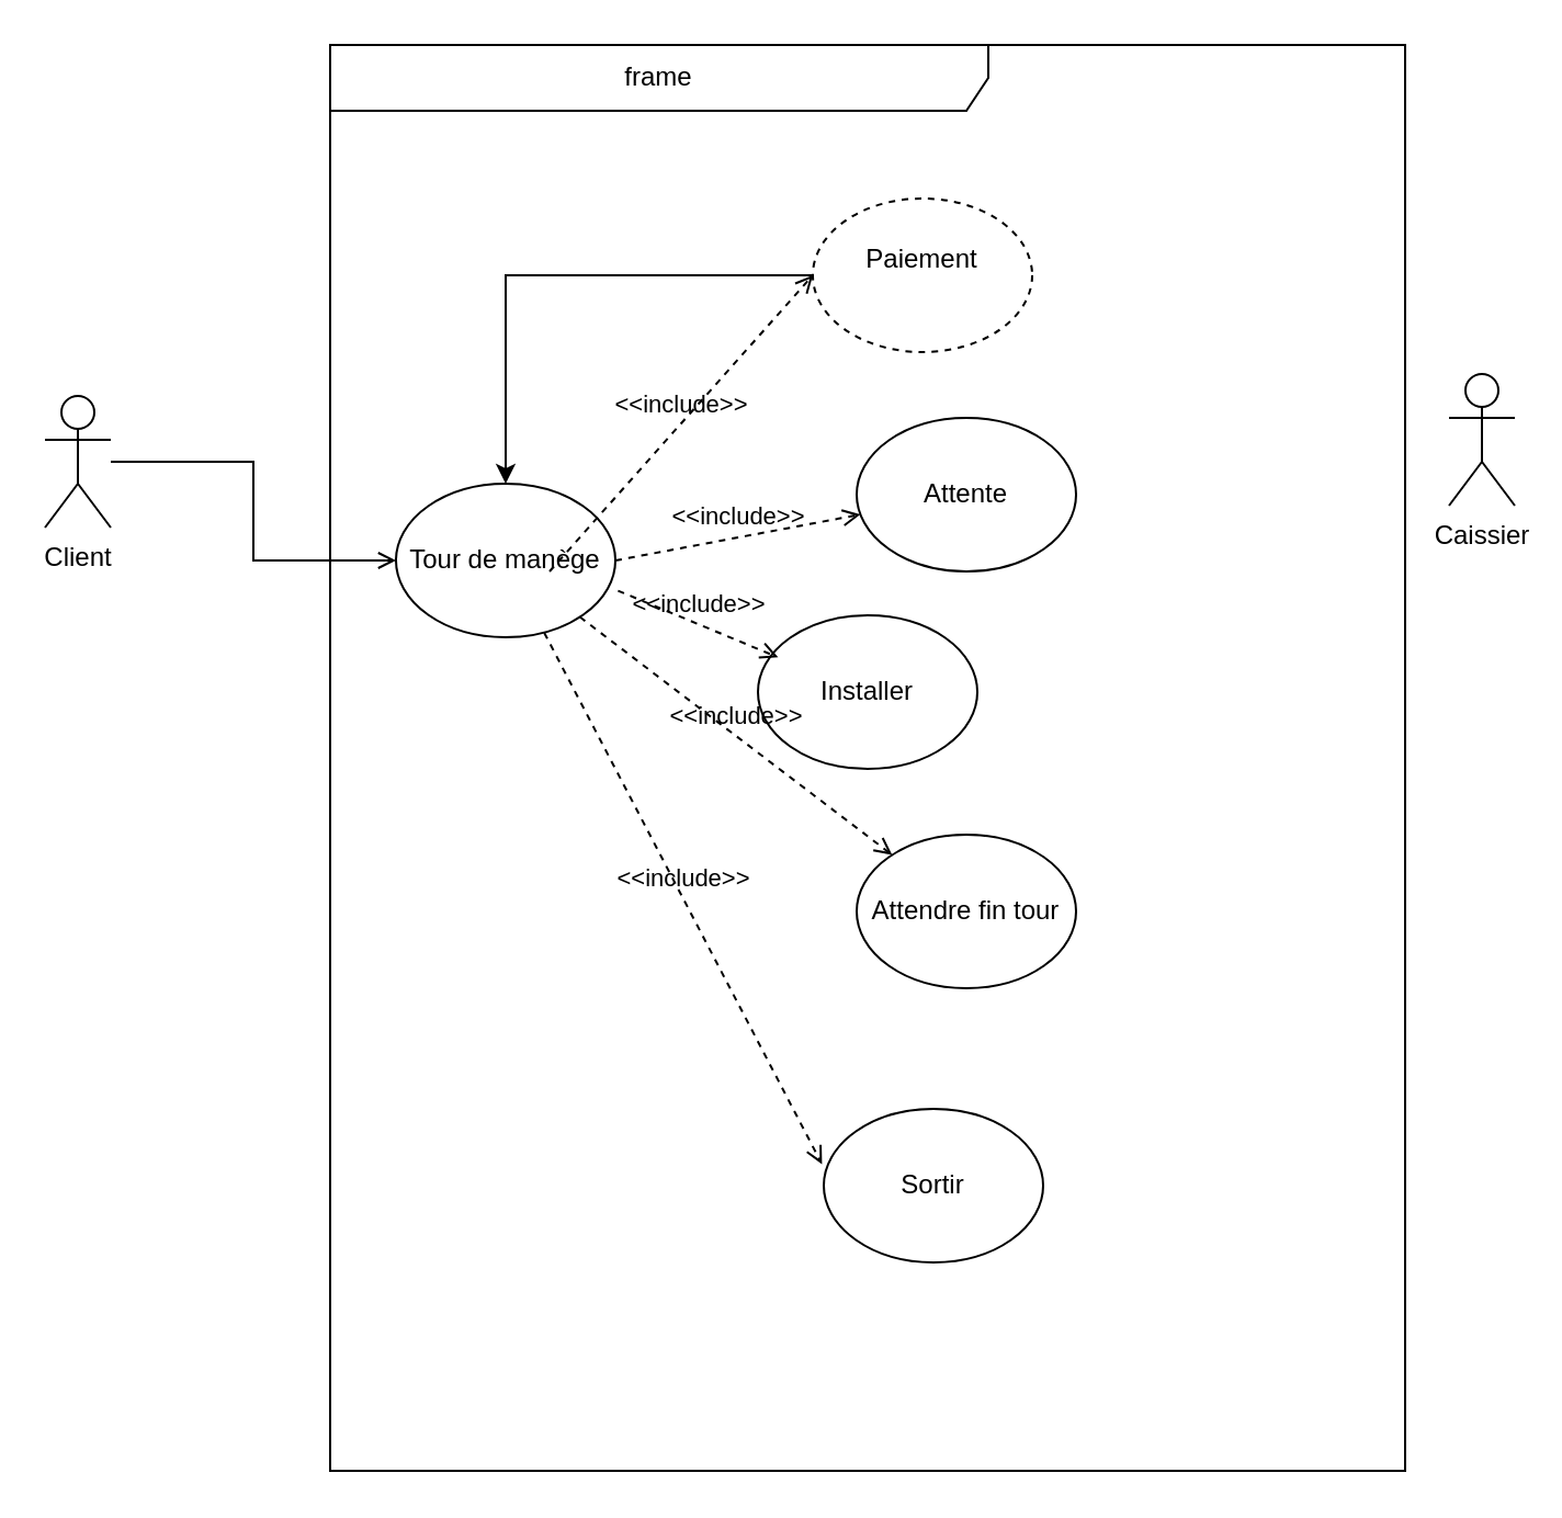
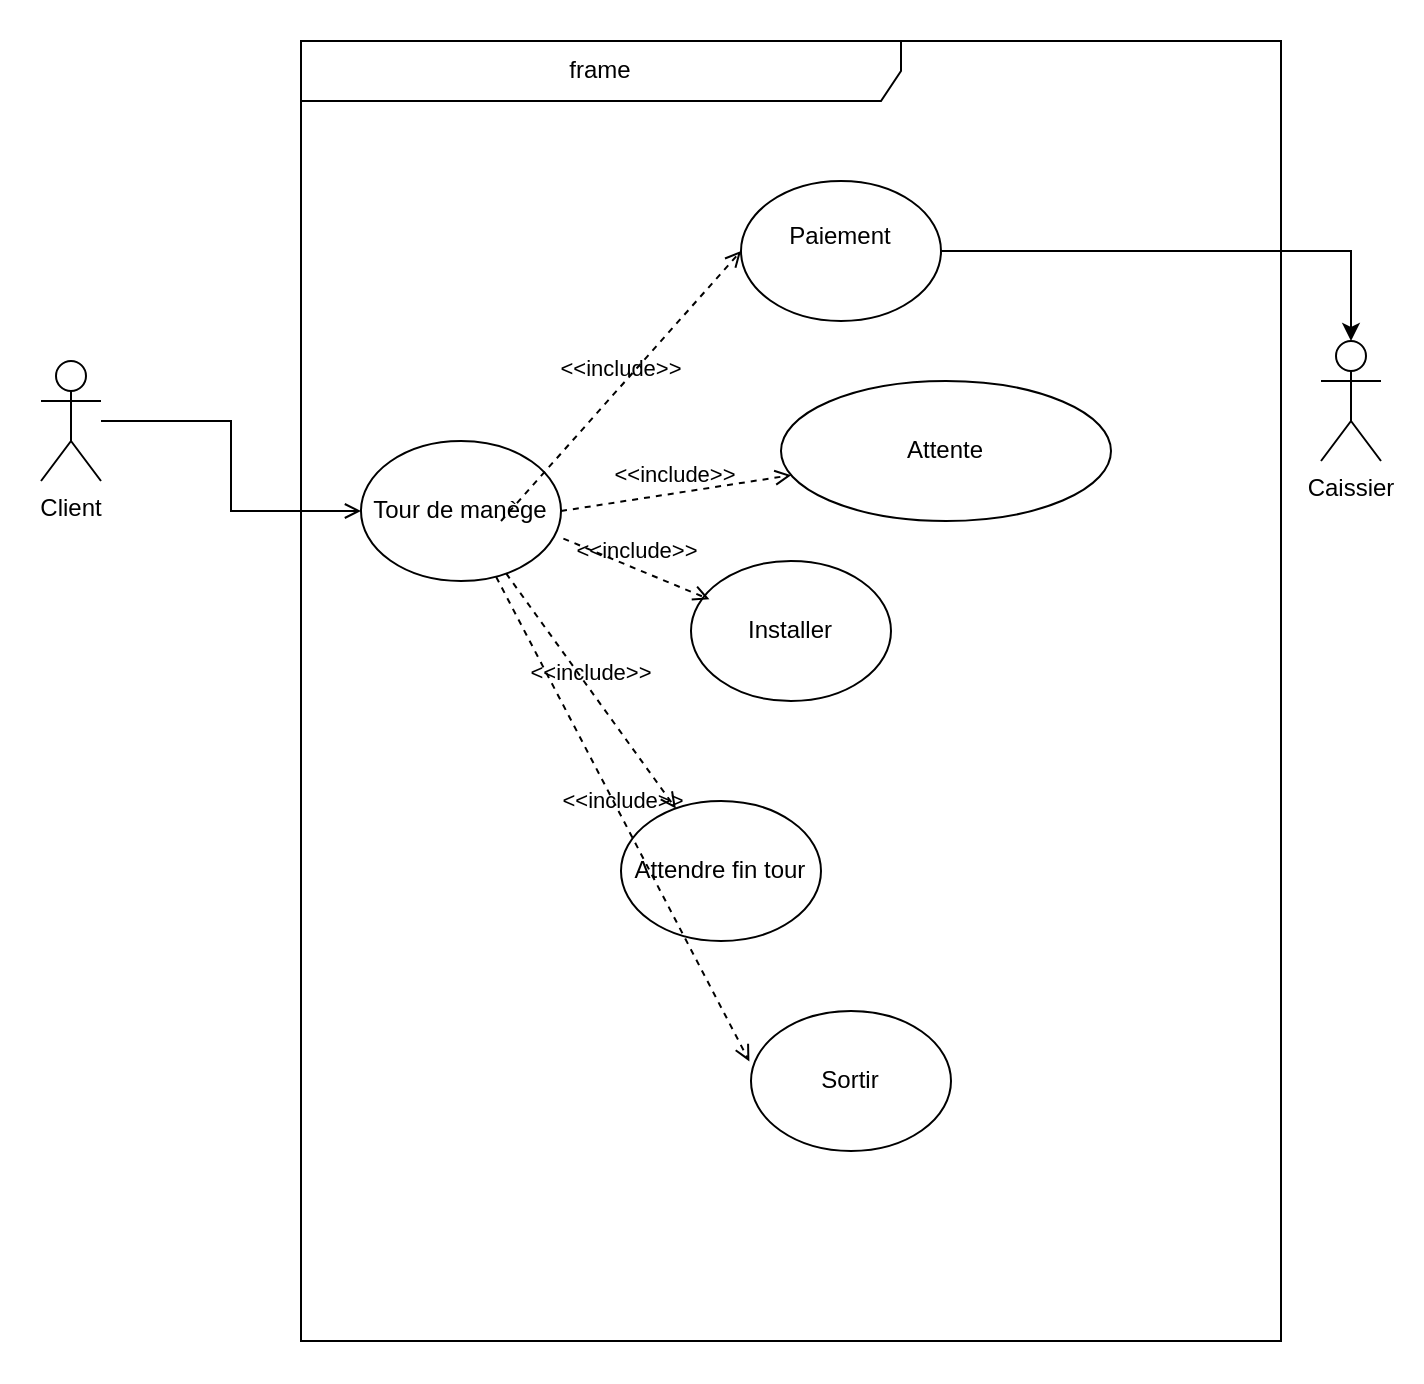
  <mxCell id="0" />
  <mxCell id="1" parent="0" />
  <mxCell id="2" value="frame" style="shape=umlFrame;whiteSpace=wrap;html=1;pointerEvents=0;width=300;height=30;" vertex="1" parent="1"><mxGeometry x="150" y="20" width="490" height="650" as="geometry" /></mxCell>
  <mxCell id="3" style="edgeStyle=orthogonalEdgeStyle;rounded=0;orthogonalLoop=1;jettySize=auto;html=1;endArrow=open;" edge="1" parent="1" source="4" target="5"><mxGeometry relative="1" as="geometry" /></mxCell>
  <mxCell id="4" value="Client" style="shape=umlActor;verticalLabelPosition=bottom;verticalAlign=top;html=1;" vertex="1" parent="1"><mxGeometry x="20" y="180" width="30" height="60" as="geometry" /></mxCell>
  <mxCell id="5" value="Tour de manège" style="ellipse;whiteSpace=wrap;html=1;" vertex="1" parent="1"><mxGeometry x="180" y="220" width="100" height="70" as="geometry" /></mxCell>
  <mxCell id="6" value="&amp;lt;&amp;lt;include&amp;gt;&amp;gt;" style="html=1;verticalAlign=bottom;labelBackgroundColor=none;endArrow=open;endFill=0;dashed=1;rounded=0;entryX=0;entryY=0.5;entryDx=0;entryDy=0;" edge="1" parent="1" target="8"><mxGeometry width="160" relative="1" as="geometry"><mxPoint x="250" y="260" as="sourcePoint" /><mxPoint x="410" y="260" as="targetPoint" /></mxGeometry></mxCell>
- <mxCell id="7" style="edgeStyle=orthogonalEdgeStyle;rounded=0;orthogonalLoop=1;jettySize=auto;html=1;" edge="1" parent="1" source="8" target="5"><mxGeometry relative="1" as="geometry" /></mxCell>
- <mxCell id="8" value="Paiement&lt;div&gt;&lt;br&gt;&lt;/div&gt;" style="ellipse;whiteSpace=wrap;html=1;dashed=1;" vertex="1" parent="1"><mxGeometry x="370" y="90" width="100" height="70" as="geometry" /></mxCell>
- <mxCell id="9" value="Attente" style="ellipse;whiteSpace=wrap;html=1;" vertex="1" parent="1"><mxGeometry x="390" y="190" width="100" height="70" as="geometry" /></mxCell>
+ <mxCell id="7" style="edgeStyle=orthogonalEdgeStyle;rounded=0;orthogonalLoop=1;jettySize=auto;html=1;" edge="1" parent="1" source="8" target="14"><mxGeometry relative="1" as="geometry" /></mxCell>
+ <mxCell id="8" value="Paiement&lt;div&gt;&lt;br&gt;&lt;/div&gt;" style="ellipse;whiteSpace=wrap;html=1;" vertex="1" parent="1"><mxGeometry x="370" y="90" width="100" height="70" as="geometry" /></mxCell>
+ <mxCell id="9" value="Attente" style="ellipse;whiteSpace=wrap;html=1;" vertex="1" parent="1"><mxGeometry x="390" y="190" width="165" height="70" as="geometry" /></mxCell>
  <mxCell id="10" value="Installer" style="ellipse;whiteSpace=wrap;html=1;" vertex="1" parent="1"><mxGeometry x="345" y="280" width="100" height="70" as="geometry" /></mxCell>
- <mxCell id="11" value="Attendre fin tour" style="ellipse;whiteSpace=wrap;html=1;" vertex="1" parent="1"><mxGeometry x="390" y="380" width="100" height="70" as="geometry" /></mxCell>
+ <mxCell id="11" value="Attendre fin tour" style="ellipse;whiteSpace=wrap;html=1;" vertex="1" parent="1"><mxGeometry x="310" y="400" width="100" height="70" as="geometry" /></mxCell>
  <mxCell id="12" value="Sortir" style="ellipse;whiteSpace=wrap;html=1;" vertex="1" parent="1"><mxGeometry x="375" y="505" width="100" height="70" as="geometry" /></mxCell>
  <mxCell id="13" value="&amp;lt;&amp;lt;include&amp;gt;&amp;gt;" style="html=1;verticalAlign=bottom;labelBackgroundColor=none;endArrow=open;endFill=0;dashed=1;rounded=0;exitX=1;exitY=0.5;exitDx=0;exitDy=0;" edge="1" parent="1" source="5" target="9"><mxGeometry width="160" relative="1" as="geometry"><mxPoint x="260" y="270" as="sourcePoint" /><mxPoint x="310" y="135" as="targetPoint" /></mxGeometry></mxCell>
  <mxCell id="14" value="Caissier" style="shape=umlActor;verticalLabelPosition=bottom;verticalAlign=top;html=1;" vertex="1" parent="1"><mxGeometry x="660" y="170" width="30" height="60" as="geometry" /></mxCell>
  <mxCell id="15" value="&amp;lt;&amp;lt;include&amp;gt;&amp;gt;" style="html=1;verticalAlign=bottom;labelBackgroundColor=none;endArrow=open;endFill=0;dashed=1;rounded=0;exitX=1.012;exitY=0.697;exitDx=0;exitDy=0;entryX=0.092;entryY=0.274;entryDx=0;entryDy=0;entryPerimeter=0;exitPerimeter=0;" edge="1" parent="1" source="5" target="10"><mxGeometry width="160" relative="1" as="geometry"><mxPoint x="290" y="265" as="sourcePoint" /><mxPoint x="402" y="244" as="targetPoint" /></mxGeometry></mxCell>
  <mxCell id="16" value="&amp;lt;&amp;lt;include&amp;gt;&amp;gt;" style="html=1;verticalAlign=bottom;labelBackgroundColor=none;endArrow=open;endFill=0;dashed=1;rounded=0;" edge="1" parent="1" source="5" target="11"><mxGeometry width="160" relative="1" as="geometry"><mxPoint x="240" y="391" as="sourcePoint" /><mxPoint x="352" y="370" as="targetPoint" /></mxGeometry></mxCell>
  <mxCell id="17" value="&amp;lt;&amp;lt;include&amp;gt;&amp;gt;" style="html=1;verticalAlign=bottom;labelBackgroundColor=none;endArrow=open;endFill=0;dashed=1;rounded=0;exitX=0.676;exitY=0.971;exitDx=0;exitDy=0;entryX=-0.008;entryY=0.36;entryDx=0;entryDy=0;entryPerimeter=0;exitPerimeter=0;" edge="1" parent="1" source="5" target="12"><mxGeometry width="160" relative="1" as="geometry"><mxPoint x="310" y="285" as="sourcePoint" /><mxPoint x="422" y="264" as="targetPoint" /><Array as="points" /></mxGeometry></mxCell>
